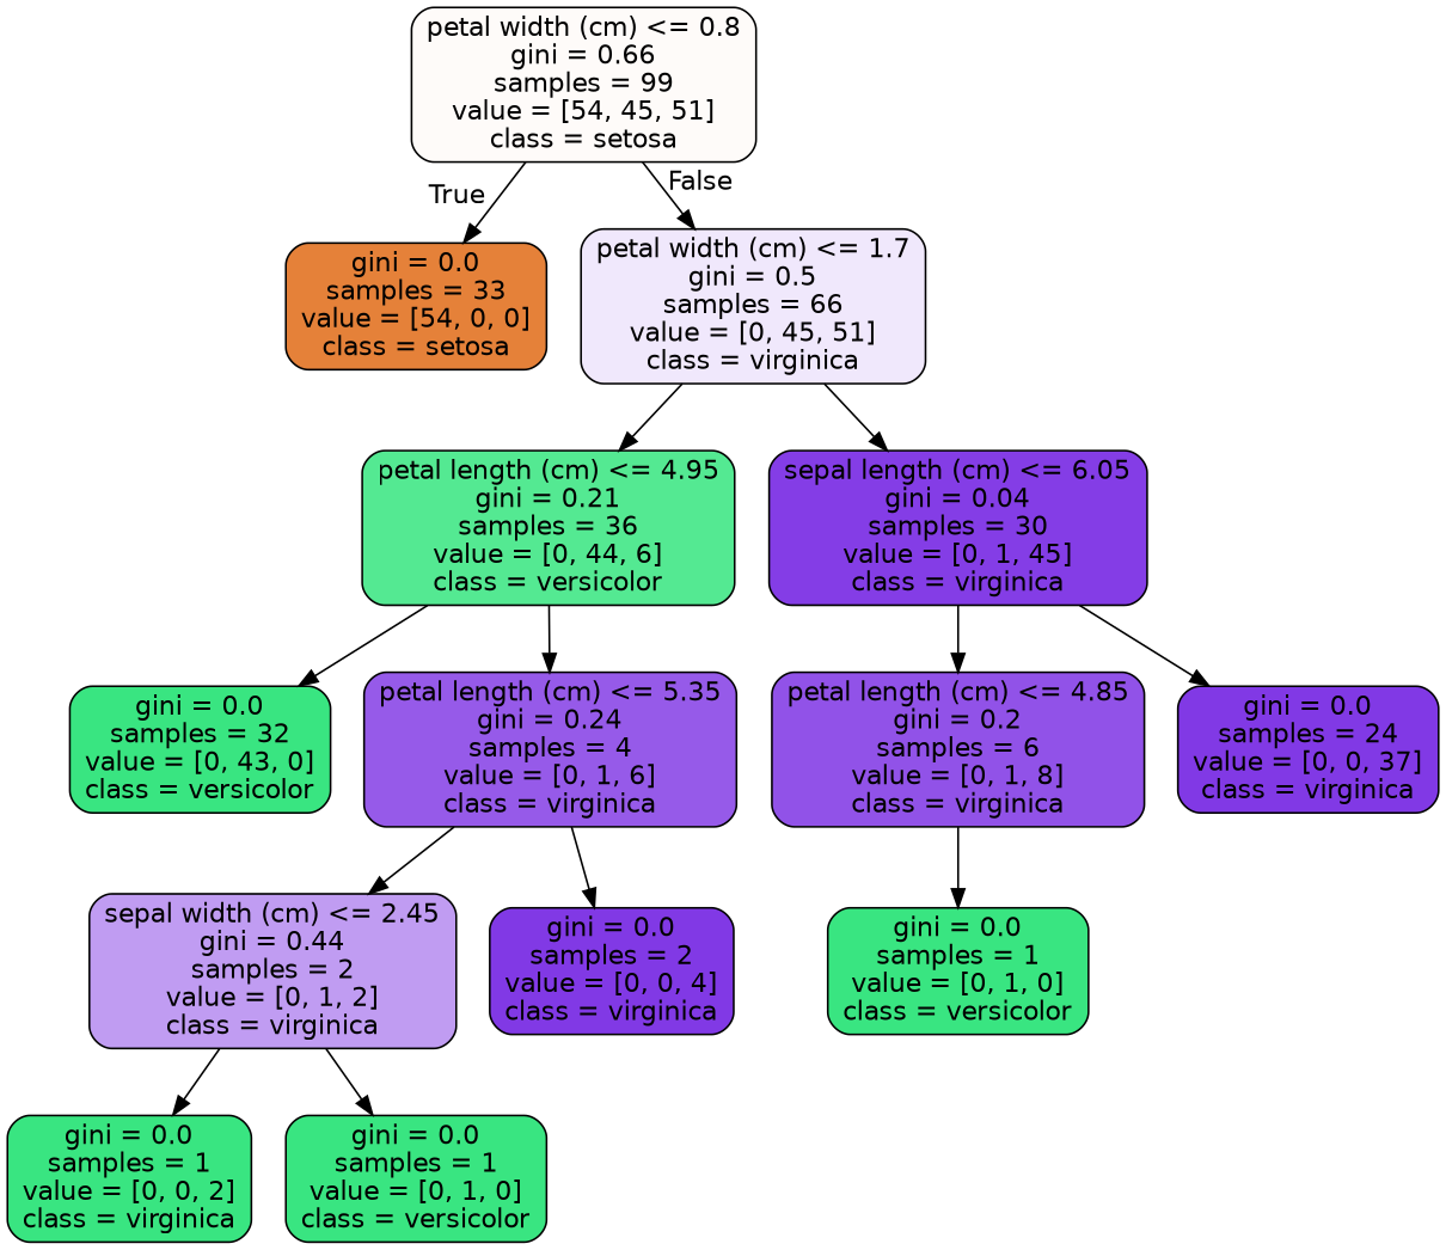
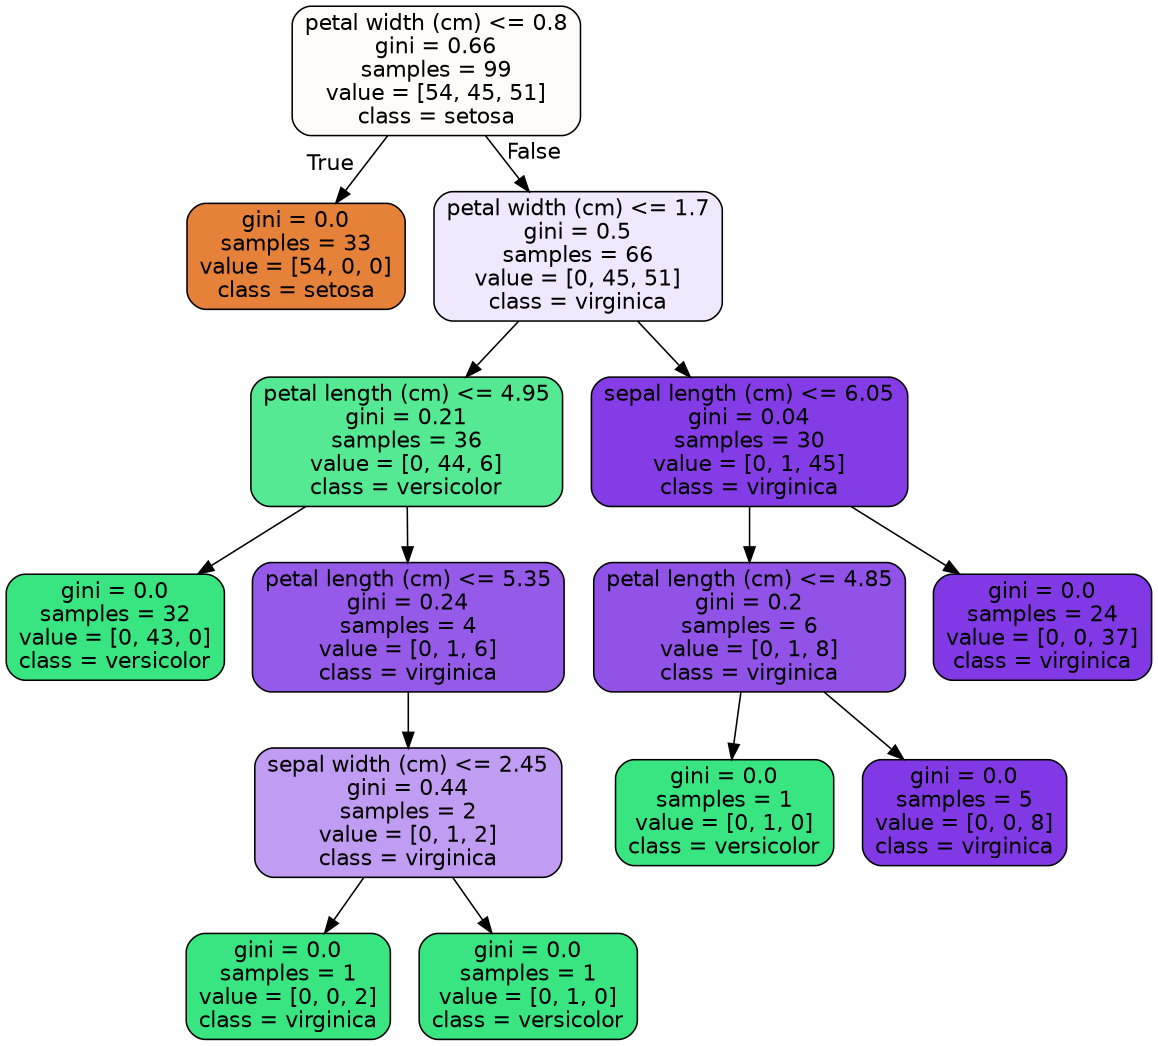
  digraph {
    node [color=black fillcolor="#39e581" fontname=helvetica shape=box style="filled, rounded"]
    edge [fontname=helvetica]
    n1 [fillcolor="#fefbf9" label="petal width (cm) <= 0.8\ngini = 0.66\nsamples = 99\nvalue = [54, 45, 51]\nclass = setosa"]
    n2 [fillcolor="#e58139" label="gini = 0.0\nsamples = 33\nvalue = [54, 0, 0]\nclass = setosa"]
    n3 [fillcolor="#f0e8fc" label="petal width (cm) <= 1.7\ngini = 0.5\nsamples = 66\nvalue = [0, 45, 51]\nclass = virginica"]
    n4 [fillcolor="#54e992" label="petal length (cm) <= 4.95\ngini = 0.21\nsamples = 36\nvalue = [0, 44, 6]\nclass = versicolor"]
    n5 [fillcolor="#843de6" label="sepal length (cm) <= 6.05\ngini = 0.04\nsamples = 30\nvalue = [0, 1, 45]\nclass = virginica"]
    n6 [label="gini = 0.0\nsamples = 32\nvalue = [0, 43, 0]\nclass = versicolor"]
    n7 [fillcolor="#965ae9" label="petal length (cm) <= 5.35\ngini = 0.24\nsamples = 4\nvalue = [0, 1, 6]\nclass = virginica"]
    n8 [fillcolor="#9152e8" label="petal length (cm) <= 4.85\ngini = 0.2\nsamples = 6\nvalue = [0, 1, 8]\nclass = virginica"]
    n9 [fillcolor="#8139e5" label="gini = 0.0\nsamples = 24\nvalue = [0, 0, 37]\nclass = virginica"]
    n10 [fillcolor="#c09cf2" label="sepal width (cm) <= 2.45\ngini = 0.44\nsamples = 2\nvalue = [0, 1, 2]\nclass = virginica"]
-   n11 [fillcolor="#8139e5" label="gini = 0.0\nsamples = 2\nvalue = [0, 0, 4]\nclass = virginica"]
    n12 [label="gini = 0.0\nsamples = 1\nvalue = [0, 0, 2]\nclass = virginica"]
    n13 [label="gini = 0.0\nsamples = 1\nvalue = [0, 1, 0]\nclass = versicolor"]
    n14 [label="gini = 0.0\nsamples = 1\nvalue = [0, 1, 0]\nclass = versicolor"]
+   n15 [fillcolor="#8139e5" label="gini = 0.0\nsamples = 5\nvalue = [0, 0, 8]\nclass = virginica"]
    n1 -> n2 [headlabel=True labelangle=45 labeldistance=2.5]
    n1 -> n3 [headlabel=False labelangle=-45 labeldistance=2.5]
    n3 -> n4
    n3 -> n5
    n4 -> n6
    n4 -> n7
    n5 -> n8
    n5 -> n9
    n7 -> n10
-   n7 -> n11
    n8 -> n14
+   n8 -> n15
    n10 -> n12
    n10 -> n13
  }
